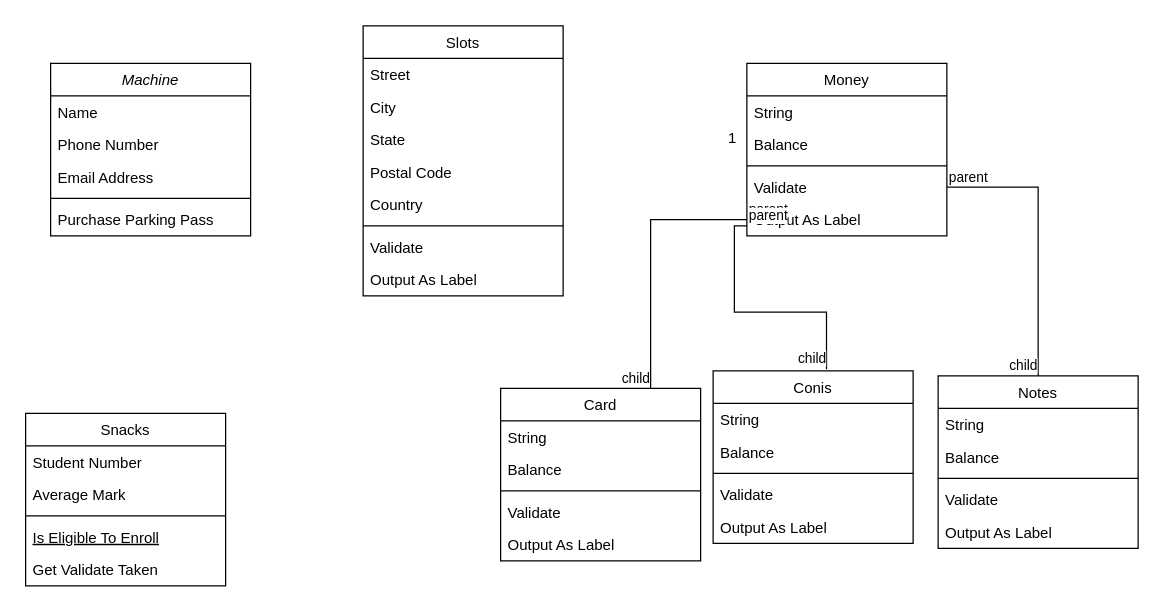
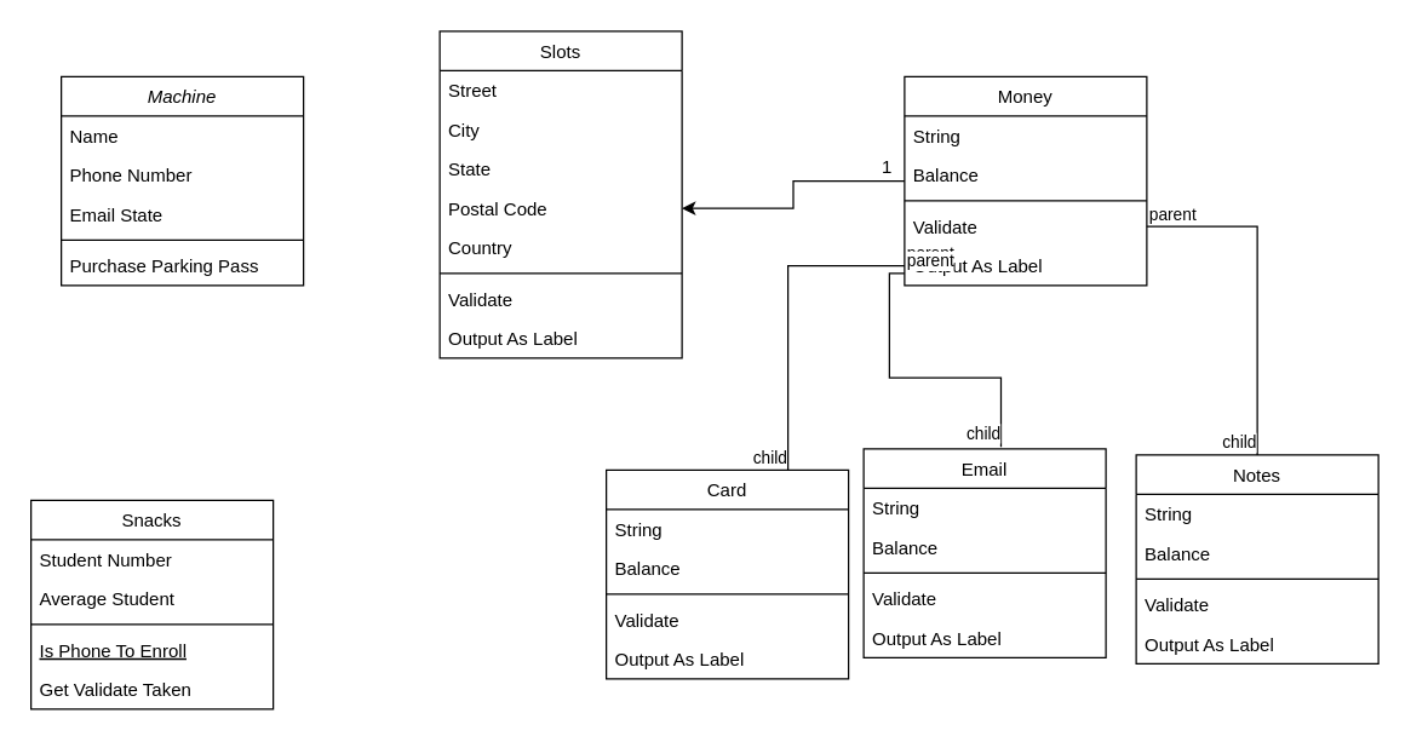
  <mxCell id="0" />
  <mxCell id="1" parent="0" />
  <mxCell id="2" value="Machine" style="swimlane;fontStyle=2;align=center;verticalAlign=top;childLayout=stackLayout;horizontal=1;startSize=26;horizontalStack=0;resizeParent=1;resizeLast=0;collapsible=1;marginBottom=0;rounded=0;shadow=0;strokeWidth=1;" parent="1" vertex="1"><mxGeometry x="40" y="50" width="160" height="138" as="geometry"><mxRectangle x="230" y="140" width="160" height="26" as="alternateBounds" /></mxGeometry></mxCell>
  <mxCell id="3" value="Name" style="text;align=left;verticalAlign=top;spacingLeft=4;spacingRight=4;overflow=hidden;rotatable=0;points=[[0,0.5],[1,0.5]];portConstraint=eastwest;" parent="2" vertex="1"><mxGeometry y="26" width="160" height="26" as="geometry" /></mxCell>
  <mxCell id="4" value="Phone Number" style="text;align=left;verticalAlign=top;spacingLeft=4;spacingRight=4;overflow=hidden;rotatable=0;points=[[0,0.5],[1,0.5]];portConstraint=eastwest;rounded=0;shadow=0;html=0;" parent="2" vertex="1"><mxGeometry y="52" width="160" height="26" as="geometry" /></mxCell>
- <mxCell id="5" value="Email Address" style="text;align=left;verticalAlign=top;spacingLeft=4;spacingRight=4;overflow=hidden;rotatable=0;points=[[0,0.5],[1,0.5]];portConstraint=eastwest;rounded=0;shadow=0;html=0;" parent="2" vertex="1"><mxGeometry y="78" width="160" height="26" as="geometry" /></mxCell>
+ <mxCell id="5" value="Email State" style="text;align=left;verticalAlign=top;spacingLeft=4;spacingRight=4;overflow=hidden;rotatable=0;points=[[0,0.5],[1,0.5]];portConstraint=eastwest;rounded=0;shadow=0;html=0;" parent="2" vertex="1"><mxGeometry y="78" width="160" height="26" as="geometry" /></mxCell>
  <mxCell id="6" value="" style="line;html=1;strokeWidth=1;align=left;verticalAlign=middle;spacingTop=-1;spacingLeft=3;spacingRight=3;rotatable=0;labelPosition=right;points=[];portConstraint=eastwest;" parent="2" vertex="1"><mxGeometry y="104" width="160" height="8" as="geometry" /></mxCell>
  <mxCell id="7" value="Purchase Parking Pass" style="text;align=left;verticalAlign=top;spacingLeft=4;spacingRight=4;overflow=hidden;rotatable=0;points=[[0,0.5],[1,0.5]];portConstraint=eastwest;" parent="2" vertex="1"><mxGeometry y="112" width="160" height="26" as="geometry" /></mxCell>
  <mxCell id="8" value="Snacks" style="swimlane;fontStyle=0;align=center;verticalAlign=top;childLayout=stackLayout;horizontal=1;startSize=26;horizontalStack=0;resizeParent=1;resizeLast=0;collapsible=1;marginBottom=0;rounded=0;shadow=0;strokeWidth=1;" parent="1" vertex="1"><mxGeometry x="20" y="330" width="160" height="138" as="geometry"><mxRectangle x="130" y="380" width="160" height="26" as="alternateBounds" /></mxGeometry></mxCell>
  <mxCell id="9" value="Student Number" style="text;align=left;verticalAlign=top;spacingLeft=4;spacingRight=4;overflow=hidden;rotatable=0;points=[[0,0.5],[1,0.5]];portConstraint=eastwest;" parent="8" vertex="1"><mxGeometry y="26" width="160" height="26" as="geometry" /></mxCell>
- <mxCell id="10" value="Average Mark" style="text;align=left;verticalAlign=top;spacingLeft=4;spacingRight=4;overflow=hidden;rotatable=0;points=[[0,0.5],[1,0.5]];portConstraint=eastwest;rounded=0;shadow=0;html=0;" parent="8" vertex="1"><mxGeometry y="52" width="160" height="26" as="geometry" /></mxCell>
+ <mxCell id="10" value="Average Student" style="text;align=left;verticalAlign=top;spacingLeft=4;spacingRight=4;overflow=hidden;rotatable=0;points=[[0,0.5],[1,0.5]];portConstraint=eastwest;rounded=0;shadow=0;html=0;" parent="8" vertex="1"><mxGeometry y="52" width="160" height="26" as="geometry" /></mxCell>
  <mxCell id="11" value="" style="line;html=1;strokeWidth=1;align=left;verticalAlign=middle;spacingTop=-1;spacingLeft=3;spacingRight=3;rotatable=0;labelPosition=right;points=[];portConstraint=eastwest;" parent="8" vertex="1"><mxGeometry y="78" width="160" height="8" as="geometry" /></mxCell>
- <mxCell id="12" value="Is Eligible To Enroll" style="text;align=left;verticalAlign=top;spacingLeft=4;spacingRight=4;overflow=hidden;rotatable=0;points=[[0,0.5],[1,0.5]];portConstraint=eastwest;fontStyle=4" parent="8" vertex="1"><mxGeometry y="86" width="160" height="26" as="geometry" /></mxCell>
+ <mxCell id="12" value="Is Phone To Enroll" style="text;align=left;verticalAlign=top;spacingLeft=4;spacingRight=4;overflow=hidden;rotatable=0;points=[[0,0.5],[1,0.5]];portConstraint=eastwest;fontStyle=4" parent="8" vertex="1"><mxGeometry y="86" width="160" height="26" as="geometry" /></mxCell>
  <mxCell id="13" value="Get Validate Taken" style="text;align=left;verticalAlign=top;spacingLeft=4;spacingRight=4;overflow=hidden;rotatable=0;points=[[0,0.5],[1,0.5]];portConstraint=eastwest;" parent="8" vertex="1"><mxGeometry y="112" width="160" height="26" as="geometry" /></mxCell>
  <mxCell id="14" value="Slots" style="swimlane;fontStyle=0;align=center;verticalAlign=top;childLayout=stackLayout;horizontal=1;startSize=26;horizontalStack=0;resizeParent=1;resizeLast=0;collapsible=1;marginBottom=0;rounded=0;shadow=0;strokeWidth=1;" parent="1" vertex="1"><mxGeometry x="290" y="20" width="160" height="216" as="geometry"><mxRectangle x="550" y="140" width="160" height="26" as="alternateBounds" /></mxGeometry></mxCell>
  <mxCell id="15" value="Street" style="text;align=left;verticalAlign=top;spacingLeft=4;spacingRight=4;overflow=hidden;rotatable=0;points=[[0,0.5],[1,0.5]];portConstraint=eastwest;" parent="14" vertex="1"><mxGeometry y="26" width="160" height="26" as="geometry" /></mxCell>
  <mxCell id="16" value="City" style="text;align=left;verticalAlign=top;spacingLeft=4;spacingRight=4;overflow=hidden;rotatable=0;points=[[0,0.5],[1,0.5]];portConstraint=eastwest;rounded=0;shadow=0;html=0;" parent="14" vertex="1"><mxGeometry y="52" width="160" height="26" as="geometry" /></mxCell>
  <mxCell id="17" value="State" style="text;align=left;verticalAlign=top;spacingLeft=4;spacingRight=4;overflow=hidden;rotatable=0;points=[[0,0.5],[1,0.5]];portConstraint=eastwest;rounded=0;shadow=0;html=0;" parent="14" vertex="1"><mxGeometry y="78" width="160" height="26" as="geometry" /></mxCell>
  <mxCell id="18" value="Postal Code" style="text;align=left;verticalAlign=top;spacingLeft=4;spacingRight=4;overflow=hidden;rotatable=0;points=[[0,0.5],[1,0.5]];portConstraint=eastwest;rounded=0;shadow=0;html=0;" parent="14" vertex="1"><mxGeometry y="104" width="160" height="26" as="geometry" /></mxCell>
  <mxCell id="19" value="Country" style="text;align=left;verticalAlign=top;spacingLeft=4;spacingRight=4;overflow=hidden;rotatable=0;points=[[0,0.5],[1,0.5]];portConstraint=eastwest;rounded=0;shadow=0;html=0;" parent="14" vertex="1"><mxGeometry y="130" width="160" height="26" as="geometry" /></mxCell>
  <mxCell id="20" value="" style="line;html=1;strokeWidth=1;align=left;verticalAlign=middle;spacingTop=-1;spacingLeft=3;spacingRight=3;rotatable=0;labelPosition=right;points=[];portConstraint=eastwest;" parent="14" vertex="1"><mxGeometry y="156" width="160" height="8" as="geometry" /></mxCell>
  <mxCell id="21" value="Validate" style="text;align=left;verticalAlign=top;spacingLeft=4;spacingRight=4;overflow=hidden;rotatable=0;points=[[0,0.5],[1,0.5]];portConstraint=eastwest;" parent="14" vertex="1"><mxGeometry y="164" width="160" height="26" as="geometry" /></mxCell>
  <mxCell id="22" value="Output As Label" style="text;align=left;verticalAlign=top;spacingLeft=4;spacingRight=4;overflow=hidden;rotatable=0;points=[[0,0.5],[1,0.5]];portConstraint=eastwest;" parent="14" vertex="1"><mxGeometry y="190" width="160" height="26" as="geometry" /></mxCell>
+ <mxCell id="23" value="" style="edgeStyle=orthogonalEdgeStyle;rounded=0;orthogonalLoop=1;jettySize=auto;html=1;" edge="1" parent="1" source="24" target="18"><mxGeometry relative="1" as="geometry" /></mxCell>
  <mxCell id="24" value="Money" style="swimlane;fontStyle=0;align=center;verticalAlign=top;childLayout=stackLayout;horizontal=1;startSize=26;horizontalStack=0;resizeParent=1;resizeLast=0;collapsible=1;marginBottom=0;rounded=0;shadow=0;strokeWidth=1;" vertex="1" parent="1"><mxGeometry x="597" y="50" width="160" height="138" as="geometry"><mxRectangle x="550" y="140" width="160" height="26" as="alternateBounds" /></mxGeometry></mxCell>
  <mxCell id="25" value="String" style="text;align=left;verticalAlign=top;spacingLeft=4;spacingRight=4;overflow=hidden;rotatable=0;points=[[0,0.5],[1,0.5]];portConstraint=eastwest;rounded=0;shadow=0;html=0;" vertex="1" parent="24"><mxGeometry y="26" width="160" height="26" as="geometry" /></mxCell>
  <mxCell id="26" value="Balance" style="text;align=left;verticalAlign=top;spacingLeft=4;spacingRight=4;overflow=hidden;rotatable=0;points=[[0,0.5],[1,0.5]];portConstraint=eastwest;rounded=0;shadow=0;html=0;" vertex="1" parent="24"><mxGeometry y="52" width="160" height="26" as="geometry" /></mxCell>
  <mxCell id="27" value="" style="line;html=1;strokeWidth=1;align=left;verticalAlign=middle;spacingTop=-1;spacingLeft=3;spacingRight=3;rotatable=0;labelPosition=right;points=[];portConstraint=eastwest;" vertex="1" parent="24"><mxGeometry y="78" width="160" height="8" as="geometry" /></mxCell>
  <mxCell id="28" value="Validate" style="text;align=left;verticalAlign=top;spacingLeft=4;spacingRight=4;overflow=hidden;rotatable=0;points=[[0,0.5],[1,0.5]];portConstraint=eastwest;" vertex="1" parent="24"><mxGeometry y="86" width="160" height="26" as="geometry" /></mxCell>
  <mxCell id="29" value="Output As Label" style="text;align=left;verticalAlign=top;spacingLeft=4;spacingRight=4;overflow=hidden;rotatable=0;points=[[0,0.5],[1,0.5]];portConstraint=eastwest;" vertex="1" parent="24"><mxGeometry y="112" width="160" height="26" as="geometry" /></mxCell>
- <mxCell id="30" value="1" style="resizable=0;align=right;verticalAlign=bottom;labelBackgroundColor=none;fontSize=12;fillColor=#e1d5e7;" connectable="0" vertex="1" parent="1"><mxGeometry x="590" y="118" as="geometry" /></mxCell>
+ <mxCell id="30" value="1" style="resizable=0;align=right;verticalAlign=bottom;labelBackgroundColor=none;fontSize=12;" connectable="0" vertex="1" parent="1"><mxGeometry x="590" y="118" as="geometry" /></mxCell>
  <mxCell id="31" value="Notes" style="swimlane;fontStyle=0;align=center;verticalAlign=top;childLayout=stackLayout;horizontal=1;startSize=26;horizontalStack=0;resizeParent=1;resizeLast=0;collapsible=1;marginBottom=0;rounded=0;shadow=0;strokeWidth=1;" vertex="1" parent="1"><mxGeometry x="750" y="300" width="160" height="138" as="geometry"><mxRectangle x="550" y="140" width="160" height="26" as="alternateBounds" /></mxGeometry></mxCell>
  <mxCell id="32" value="String" style="text;align=left;verticalAlign=top;spacingLeft=4;spacingRight=4;overflow=hidden;rotatable=0;points=[[0,0.5],[1,0.5]];portConstraint=eastwest;rounded=0;shadow=0;html=0;" vertex="1" parent="31"><mxGeometry y="26" width="160" height="26" as="geometry" /></mxCell>
  <mxCell id="33" value="Balance" style="text;align=left;verticalAlign=top;spacingLeft=4;spacingRight=4;overflow=hidden;rotatable=0;points=[[0,0.5],[1,0.5]];portConstraint=eastwest;rounded=0;shadow=0;html=0;" vertex="1" parent="31"><mxGeometry y="52" width="160" height="26" as="geometry" /></mxCell>
  <mxCell id="34" value="" style="line;html=1;strokeWidth=1;align=left;verticalAlign=middle;spacingTop=-1;spacingLeft=3;spacingRight=3;rotatable=0;labelPosition=right;points=[];portConstraint=eastwest;" vertex="1" parent="31"><mxGeometry y="78" width="160" height="8" as="geometry" /></mxCell>
  <mxCell id="35" value="Validate" style="text;align=left;verticalAlign=top;spacingLeft=4;spacingRight=4;overflow=hidden;rotatable=0;points=[[0,0.5],[1,0.5]];portConstraint=eastwest;" vertex="1" parent="31"><mxGeometry y="86" width="160" height="26" as="geometry" /></mxCell>
  <mxCell id="36" value="Output As Label" style="text;align=left;verticalAlign=top;spacingLeft=4;spacingRight=4;overflow=hidden;rotatable=0;points=[[0,0.5],[1,0.5]];portConstraint=eastwest;" vertex="1" parent="31"><mxGeometry y="112" width="160" height="26" as="geometry" /></mxCell>
- <mxCell id="37" value="Conis" style="swimlane;fontStyle=0;align=center;verticalAlign=top;childLayout=stackLayout;horizontal=1;startSize=26;horizontalStack=0;resizeParent=1;resizeLast=0;collapsible=1;marginBottom=0;rounded=0;shadow=0;strokeWidth=1;" vertex="1" parent="1"><mxGeometry x="570" y="296" width="160" height="138" as="geometry"><mxRectangle x="550" y="140" width="160" height="26" as="alternateBounds" /></mxGeometry></mxCell>
+ <mxCell id="37" value="Email" style="swimlane;fontStyle=0;align=center;verticalAlign=top;childLayout=stackLayout;horizontal=1;startSize=26;horizontalStack=0;resizeParent=1;resizeLast=0;collapsible=1;marginBottom=0;rounded=0;shadow=0;strokeWidth=1;" vertex="1" parent="1"><mxGeometry x="570" y="296" width="160" height="138" as="geometry"><mxRectangle x="550" y="140" width="160" height="26" as="alternateBounds" /></mxGeometry></mxCell>
  <mxCell id="38" value="String" style="text;align=left;verticalAlign=top;spacingLeft=4;spacingRight=4;overflow=hidden;rotatable=0;points=[[0,0.5],[1,0.5]];portConstraint=eastwest;rounded=0;shadow=0;html=0;" vertex="1" parent="37"><mxGeometry y="26" width="160" height="26" as="geometry" /></mxCell>
  <mxCell id="39" value="Balance" style="text;align=left;verticalAlign=top;spacingLeft=4;spacingRight=4;overflow=hidden;rotatable=0;points=[[0,0.5],[1,0.5]];portConstraint=eastwest;rounded=0;shadow=0;html=0;" vertex="1" parent="37"><mxGeometry y="52" width="160" height="26" as="geometry" /></mxCell>
  <mxCell id="40" value="" style="line;html=1;strokeWidth=1;align=left;verticalAlign=middle;spacingTop=-1;spacingLeft=3;spacingRight=3;rotatable=0;labelPosition=right;points=[];portConstraint=eastwest;" vertex="1" parent="37"><mxGeometry y="78" width="160" height="8" as="geometry" /></mxCell>
  <mxCell id="41" value="Validate" style="text;align=left;verticalAlign=top;spacingLeft=4;spacingRight=4;overflow=hidden;rotatable=0;points=[[0,0.5],[1,0.5]];portConstraint=eastwest;" vertex="1" parent="37"><mxGeometry y="86" width="160" height="26" as="geometry" /></mxCell>
  <mxCell id="42" value="Output As Label" style="text;align=left;verticalAlign=top;spacingLeft=4;spacingRight=4;overflow=hidden;rotatable=0;points=[[0,0.5],[1,0.5]];portConstraint=eastwest;" vertex="1" parent="37"><mxGeometry y="112" width="160" height="26" as="geometry" /></mxCell>
  <mxCell id="43" value="Card" style="swimlane;fontStyle=0;align=center;verticalAlign=top;childLayout=stackLayout;horizontal=1;startSize=26;horizontalStack=0;resizeParent=1;resizeLast=0;collapsible=1;marginBottom=0;rounded=0;shadow=0;strokeWidth=1;" vertex="1" parent="1"><mxGeometry x="400" y="310" width="160" height="138" as="geometry"><mxRectangle x="550" y="140" width="160" height="26" as="alternateBounds" /></mxGeometry></mxCell>
  <mxCell id="44" value="String" style="text;align=left;verticalAlign=top;spacingLeft=4;spacingRight=4;overflow=hidden;rotatable=0;points=[[0,0.5],[1,0.5]];portConstraint=eastwest;rounded=0;shadow=0;html=0;" vertex="1" parent="43"><mxGeometry y="26" width="160" height="26" as="geometry" /></mxCell>
  <mxCell id="45" value="Balance" style="text;align=left;verticalAlign=top;spacingLeft=4;spacingRight=4;overflow=hidden;rotatable=0;points=[[0,0.5],[1,0.5]];portConstraint=eastwest;rounded=0;shadow=0;html=0;" vertex="1" parent="43"><mxGeometry y="52" width="160" height="26" as="geometry" /></mxCell>
  <mxCell id="46" value="" style="line;html=1;strokeWidth=1;align=left;verticalAlign=middle;spacingTop=-1;spacingLeft=3;spacingRight=3;rotatable=0;labelPosition=right;points=[];portConstraint=eastwest;" vertex="1" parent="43"><mxGeometry y="78" width="160" height="8" as="geometry" /></mxCell>
  <mxCell id="47" value="Validate" style="text;align=left;verticalAlign=top;spacingLeft=4;spacingRight=4;overflow=hidden;rotatable=0;points=[[0,0.5],[1,0.5]];portConstraint=eastwest;" vertex="1" parent="43"><mxGeometry y="86" width="160" height="26" as="geometry" /></mxCell>
  <mxCell id="48" value="Output As Label" style="text;align=left;verticalAlign=top;spacingLeft=4;spacingRight=4;overflow=hidden;rotatable=0;points=[[0,0.5],[1,0.5]];portConstraint=eastwest;" vertex="1" parent="43"><mxGeometry y="112" width="160" height="26" as="geometry" /></mxCell>
  <mxCell id="49" value="" style="endArrow=none;html=1;edgeStyle=orthogonalEdgeStyle;rounded=0;entryX=0.75;entryY=0;entryDx=0;entryDy=0;" edge="1" parent="1" source="29" target="43"><mxGeometry relative="1" as="geometry"><mxPoint x="520" y="250" as="sourcePoint" /><mxPoint x="580" y="260" as="targetPoint" /></mxGeometry></mxCell>
  <mxCell id="50" value="parent" style="edgeLabel;resizable=0;html=1;align=left;verticalAlign=bottom;" connectable="0" vertex="1" parent="49"><mxGeometry x="-1" relative="1" as="geometry" /></mxCell>
  <mxCell id="51" value="child" style="edgeLabel;resizable=0;html=1;align=right;verticalAlign=bottom;" connectable="0" vertex="1" parent="49"><mxGeometry x="1" relative="1" as="geometry" /></mxCell>
  <mxCell id="52" value="" style="endArrow=none;html=1;edgeStyle=orthogonalEdgeStyle;rounded=0;entryX=0.567;entryY=-0.01;entryDx=0;entryDy=0;entryPerimeter=0;" edge="1" parent="1" source="29" target="37"><mxGeometry relative="1" as="geometry"><mxPoint x="607" y="185" as="sourcePoint" /><mxPoint x="660" y="310" as="targetPoint" /><Array as="points"><mxPoint x="587" y="180" /><mxPoint x="587" y="249" /><mxPoint x="661" y="249" /></Array></mxGeometry></mxCell>
  <mxCell id="53" value="parent" style="edgeLabel;resizable=0;html=1;align=left;verticalAlign=bottom;" connectable="0" vertex="1" parent="52"><mxGeometry x="-1" relative="1" as="geometry" /></mxCell>
  <mxCell id="54" value="child" style="edgeLabel;resizable=0;html=1;align=right;verticalAlign=bottom;" connectable="0" vertex="1" parent="52"><mxGeometry x="1" relative="1" as="geometry" /></mxCell>
  <mxCell id="55" value="" style="endArrow=none;html=1;edgeStyle=orthogonalEdgeStyle;rounded=0;exitX=1;exitY=0.5;exitDx=0;exitDy=0;" edge="1" parent="1" source="28" target="31"><mxGeometry relative="1" as="geometry"><mxPoint x="800" y="205" as="sourcePoint" /><mxPoint x="853" y="330" as="targetPoint" /></mxGeometry></mxCell>
  <mxCell id="56" value="parent" style="edgeLabel;resizable=0;html=1;align=left;verticalAlign=bottom;" connectable="0" vertex="1" parent="55"><mxGeometry x="-1" relative="1" as="geometry" /></mxCell>
  <mxCell id="57" value="child" style="edgeLabel;resizable=0;html=1;align=right;verticalAlign=bottom;" connectable="0" vertex="1" parent="55"><mxGeometry x="1" relative="1" as="geometry" /></mxCell>
